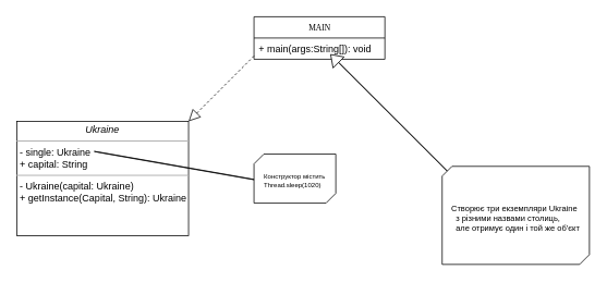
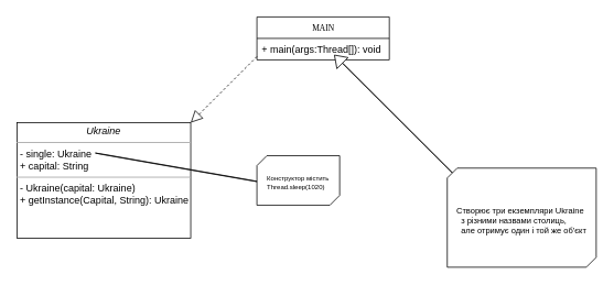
  <mxCell id="0" />
  <mxCell id="1" parent="0" />
  <mxCell id="2" value="MAIN" style="swimlane;html=1;fontStyle=0;childLayout=stackLayout;horizontal=1;startSize=26;fillColor=none;horizontalStack=0;resizeParent=1;resizeLast=0;collapsible=1;marginBottom=0;swimlaneFillColor=#ffffff;rounded=0;shadow=0;comic=0;labelBackgroundColor=none;strokeWidth=1;fontFamily=Verdana;fontSize=10;align=center;" parent="1" vertex="1"><mxGeometry x="310" y="20" width="160" height="52" as="geometry" /></mxCell>
- <mxCell id="3" value="+ main(args:String[]): void" style="text;html=1;strokeColor=none;fillColor=none;align=left;verticalAlign=top;spacingLeft=4;spacingRight=4;whiteSpace=wrap;overflow=hidden;rotatable=0;points=[[0,0.5],[1,0.5]];portConstraint=eastwest;" parent="2" vertex="1"><mxGeometry y="26" width="160" height="26" as="geometry" /></mxCell>
+ <mxCell id="3" value="+ main(args:Thread[]): void" style="text;html=1;strokeColor=none;fillColor=none;align=left;verticalAlign=top;spacingLeft=4;spacingRight=4;whiteSpace=wrap;overflow=hidden;rotatable=0;points=[[0,0.5],[1,0.5]];portConstraint=eastwest;" parent="2" vertex="1"><mxGeometry y="26" width="160" height="26" as="geometry" /></mxCell>
  <mxCell id="4" value="&lt;p style=&quot;margin:0px;margin-top:4px;text-align:center;&quot;&gt;&lt;i&gt;Ukraine&lt;/i&gt;&lt;/p&gt;&lt;hr size=&quot;1&quot;&gt;&lt;p style=&quot;margin:0px;margin-left:4px;&quot;&gt;- single: Ukraine&lt;br&gt;+ capital: String&lt;/p&gt;&lt;hr size=&quot;1&quot;&gt;&lt;p style=&quot;margin:0px;margin-left:4px;&quot;&gt;- Ukraine(capital: Ukraine)&lt;br&gt;+ getInstance(Capital, String): Ukraine&lt;/p&gt;" style="verticalAlign=top;align=left;overflow=fill;fontSize=12;fontFamily=Helvetica;html=1;rounded=0;shadow=0;comic=0;labelBackgroundColor=none;strokeWidth=1" parent="1" vertex="1"><mxGeometry x="20" y="148" width="210" height="140" as="geometry" /></mxCell>
  <mxCell id="5" value="" style="endArrow=block;dashed=1;endFill=0;endSize=12;html=1;rounded=0;exitX=0;exitY=0.846;exitDx=0;exitDy=0;entryX=1;entryY=0;entryDx=0;entryDy=0;exitPerimeter=0;" edge="1" parent="1" source="3" target="4"><mxGeometry width="160" relative="1" as="geometry"><mxPoint x="230" y="138" as="sourcePoint" /><mxPoint x="390" y="128" as="targetPoint" /></mxGeometry></mxCell>
  <mxCell id="6" value="" style="html=1;shadow=0;dashed=0;align=center;verticalAlign=middle;shape=mxgraph.arrows2.arrow;dy=0;dx=10;notch=0;rotation=-170;" vertex="1" parent="1"><mxGeometry x="113.09" y="203.39" width="216.84" height="0.43" as="geometry" /></mxCell>
  <mxCell id="7" value="" style="verticalLabelPosition=bottom;verticalAlign=top;html=1;shape=mxgraph.basic.diag_snip_rect;dx=6;whiteSpace=wrap;rotation=-180;" vertex="1" parent="1"><mxGeometry x="310" y="188" width="100" height="60" as="geometry" /></mxCell>
  <mxCell id="8" value="&lt;div style=&quot;text-align: justify; font-size: 8px;&quot;&gt;&lt;font style=&quot;font-size: 8px;&quot;&gt;Конструктор містить&lt;/font&gt;&lt;/div&gt;&lt;div style=&quot;text-align: justify; font-size: 8px;&quot;&gt;&lt;span style=&quot;background-color: initial;&quot;&gt;&lt;font style=&quot;font-size: 8px;&quot;&gt;Thread.sleep(1020)&lt;/font&gt;&lt;/span&gt;&lt;/div&gt;" style="text;html=1;align=center;verticalAlign=middle;whiteSpace=wrap;rounded=0;" vertex="1" parent="1"><mxGeometry x="320" y="203" width="80" height="35" as="geometry" /></mxCell>
  <mxCell id="9" value="" style="html=1;shadow=0;dashed=0;align=center;verticalAlign=middle;shape=mxgraph.arrows2.arrow;dy=1;dx=13.76;notch=9.47;rotation=-135;" vertex="1" parent="1"><mxGeometry x="371.46" y="134.46" width="220" height="19.01" as="geometry" /></mxCell>
  <mxCell id="10" value="" style="verticalLabelPosition=bottom;verticalAlign=top;html=1;shape=mxgraph.basic.diag_snip_rect;dx=6;whiteSpace=wrap;rotation=-180;" vertex="1" parent="1"><mxGeometry x="540" y="203" width="180" height="120" as="geometry" /></mxCell>
  <mxCell id="11" value="&lt;div style=&quot;text-align: justify; font-size: 10px;&quot;&gt;&lt;div&gt;Створює три екземпляри Ukraine&lt;/div&gt;&lt;div&gt;&amp;nbsp; з різними назвами столиць,&lt;/div&gt;&lt;div&gt;&amp;nbsp; але отримує один і той же об'єкт&lt;/div&gt;&lt;/div&gt;" style="text;html=1;align=center;verticalAlign=middle;whiteSpace=wrap;rounded=0;" vertex="1" parent="1"><mxGeometry x="550" y="223" width="160" height="85" as="geometry" /></mxCell>
